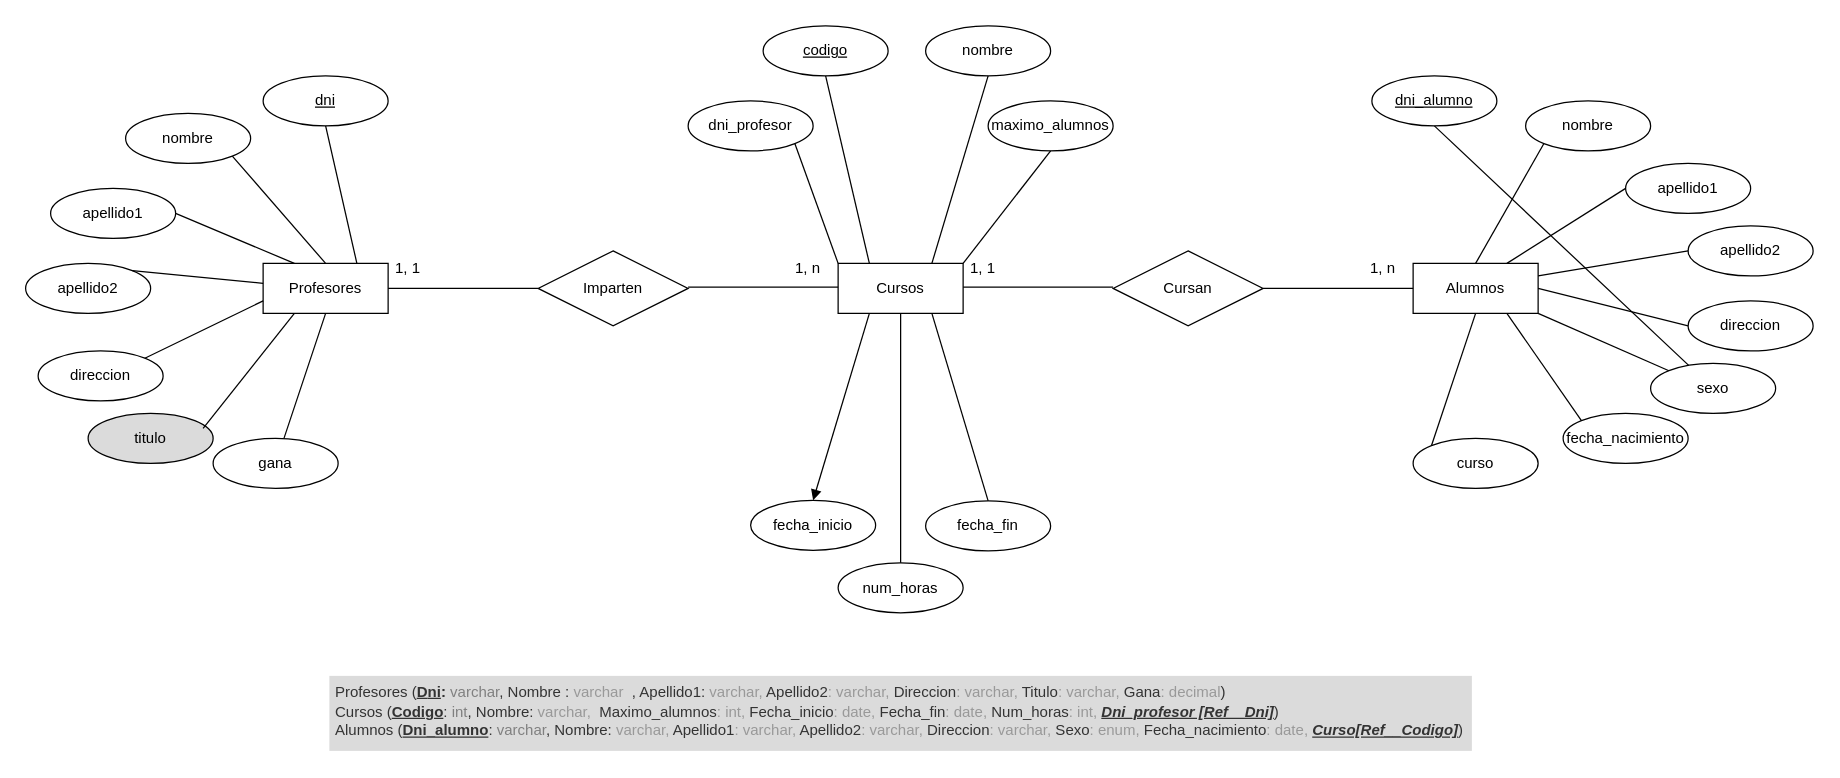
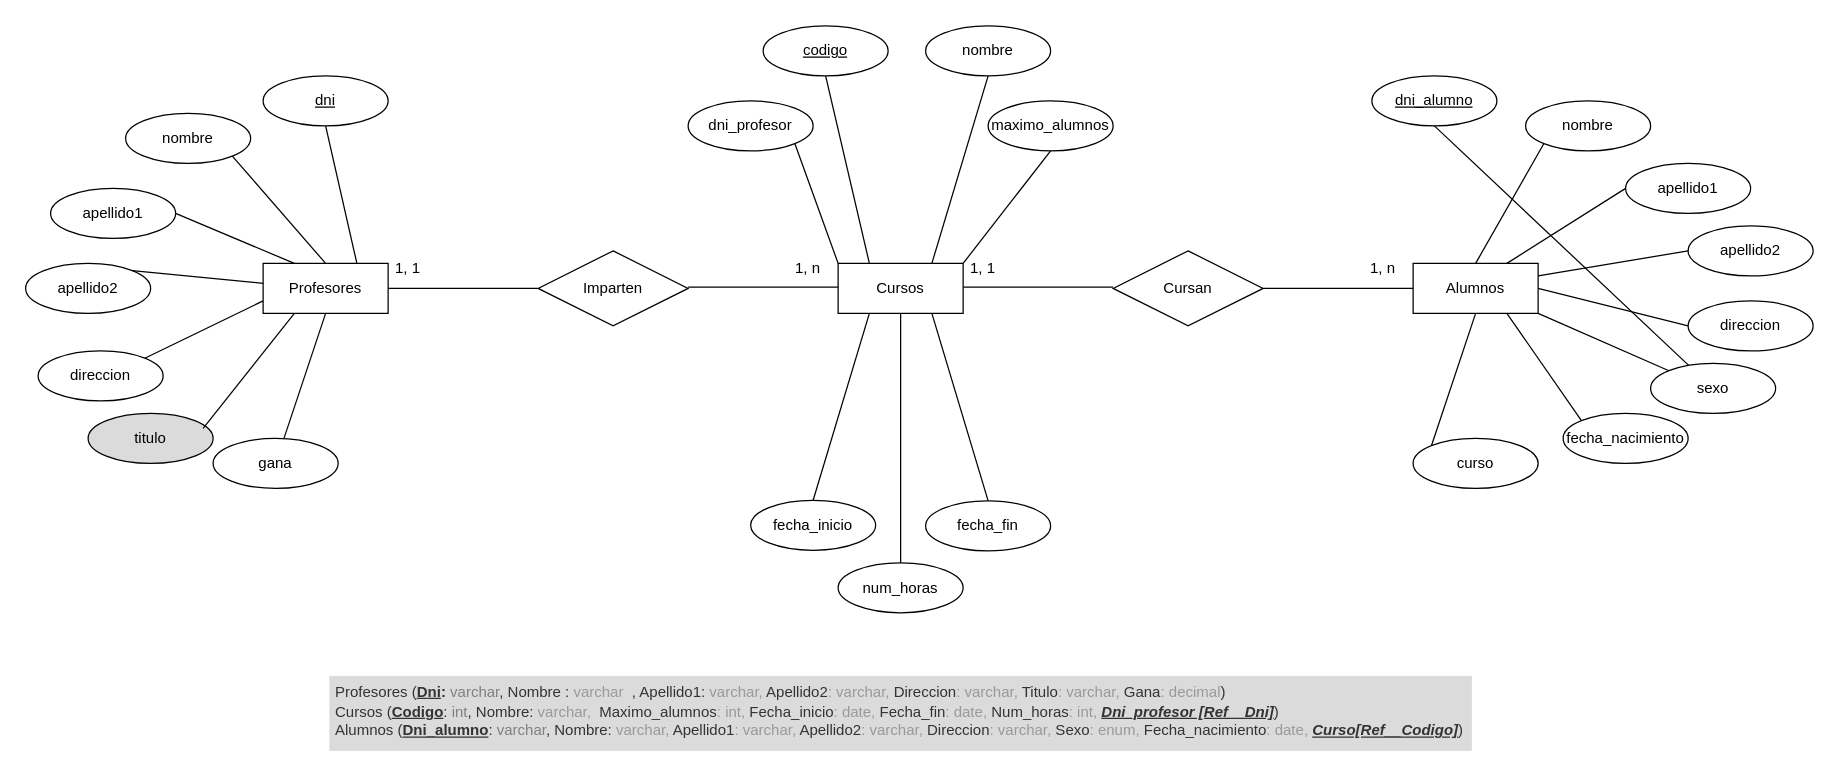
  <mxCell id="0" />
  <mxCell id="1" parent="0" />
  <mxCell id="2" value="Profesores" style="whiteSpace=wrap;html=1;align=center;" vertex="1" parent="1"><mxGeometry x="210" y="210" width="100" height="40" as="geometry" /></mxCell>
  <mxCell id="3" value="Cursos" style="whiteSpace=wrap;html=1;align=center;" vertex="1" parent="1"><mxGeometry x="670" y="210" width="100" height="40" as="geometry" /></mxCell>
  <mxCell id="4" value="Alumnos" style="whiteSpace=wrap;html=1;align=center;" vertex="1" parent="1"><mxGeometry x="1130" y="210" width="100" height="40" as="geometry" /></mxCell>
  <mxCell id="5" value="dni" style="ellipse;whiteSpace=wrap;html=1;align=center;fontStyle=4;" vertex="1" parent="1"><mxGeometry x="210" y="60" width="100" height="40" as="geometry" /></mxCell>
  <mxCell id="6" value="nombre" style="ellipse;whiteSpace=wrap;html=1;align=center;" vertex="1" parent="1"><mxGeometry x="100" y="90" width="100" height="40" as="geometry" /></mxCell>
  <mxCell id="7" value="apellido1" style="ellipse;whiteSpace=wrap;html=1;align=center;" vertex="1" parent="1"><mxGeometry x="40" y="150" width="100" height="40" as="geometry" /></mxCell>
  <mxCell id="8" value="apellido2" style="ellipse;whiteSpace=wrap;html=1;align=center;" vertex="1" parent="1"><mxGeometry x="20" y="210" width="100" height="40" as="geometry" /></mxCell>
  <mxCell id="9" value="direccion" style="ellipse;whiteSpace=wrap;html=1;align=center;" vertex="1" parent="1"><mxGeometry x="30" y="280" width="100" height="40" as="geometry" /></mxCell>
  <mxCell id="10" value="titulo" style="ellipse;whiteSpace=wrap;html=1;align=center;fillColor=#dbdbdb;" vertex="1" parent="1"><mxGeometry x="70" y="330" width="100" height="40" as="geometry" /></mxCell>
  <mxCell id="11" value="gana" style="ellipse;whiteSpace=wrap;html=1;align=center;" vertex="1" parent="1"><mxGeometry x="170" y="350" width="100" height="40" as="geometry" /></mxCell>
  <mxCell id="12" value="codigo" style="ellipse;whiteSpace=wrap;html=1;align=center;fontStyle=4;" vertex="1" parent="1"><mxGeometry x="610" y="20" width="100" height="40" as="geometry" /></mxCell>
  <mxCell id="13" value="nombre" style="ellipse;whiteSpace=wrap;html=1;align=center;" vertex="1" parent="1"><mxGeometry x="740" y="20" width="100" height="40" as="geometry" /></mxCell>
  <mxCell id="14" value="dni_profesor" style="ellipse;whiteSpace=wrap;html=1;align=center;" vertex="1" parent="1"><mxGeometry x="550" y="80" width="100" height="40" as="geometry" /></mxCell>
  <mxCell id="15" value="maximo_alumnos" style="ellipse;whiteSpace=wrap;html=1;align=center;" vertex="1" parent="1"><mxGeometry x="790" y="80" width="100" height="40" as="geometry" /></mxCell>
  <mxCell id="16" value="fecha_inicio" style="ellipse;whiteSpace=wrap;html=1;align=center;" vertex="1" parent="1"><mxGeometry x="600" y="399.5" width="100" height="40" as="geometry" /></mxCell>
  <mxCell id="17" value="fecha_fin" style="ellipse;whiteSpace=wrap;html=1;align=center;" vertex="1" parent="1"><mxGeometry x="740" y="400" width="100" height="40" as="geometry" /></mxCell>
  <mxCell id="18" value="num_horas" style="ellipse;whiteSpace=wrap;html=1;align=center;" vertex="1" parent="1"><mxGeometry x="670" y="449.5" width="100" height="40" as="geometry" /></mxCell>
  <mxCell id="19" value="dni_alumno" style="ellipse;whiteSpace=wrap;html=1;align=center;fontStyle=4;" vertex="1" parent="1"><mxGeometry x="1097" y="60" width="100" height="40" as="geometry" /></mxCell>
  <mxCell id="20" value="nombre" style="ellipse;whiteSpace=wrap;html=1;align=center;" vertex="1" parent="1"><mxGeometry x="1220" y="80" width="100" height="40" as="geometry" /></mxCell>
  <mxCell id="21" value="apellido1" style="ellipse;whiteSpace=wrap;html=1;align=center;" vertex="1" parent="1"><mxGeometry x="1300" y="130" width="100" height="40" as="geometry" /></mxCell>
  <mxCell id="22" value="apellido2" style="ellipse;whiteSpace=wrap;html=1;align=center;" vertex="1" parent="1"><mxGeometry x="1350" y="180" width="100" height="40" as="geometry" /></mxCell>
  <mxCell id="23" value="direccion" style="ellipse;whiteSpace=wrap;html=1;align=center;" vertex="1" parent="1"><mxGeometry x="1350" y="240" width="100" height="40" as="geometry" /></mxCell>
  <mxCell id="24" value="sexo" style="ellipse;whiteSpace=wrap;html=1;align=center;" vertex="1" parent="1"><mxGeometry x="1320" y="290" width="100" height="40" as="geometry" /></mxCell>
  <mxCell id="25" value="fecha_nacimiento" style="ellipse;whiteSpace=wrap;html=1;align=center;" vertex="1" parent="1"><mxGeometry x="1250" y="330" width="100" height="40" as="geometry" /></mxCell>
  <mxCell id="26" value="curso" style="ellipse;whiteSpace=wrap;html=1;align=center;" vertex="1" parent="1"><mxGeometry x="1130" y="350" width="100" height="40" as="geometry" /></mxCell>
  <mxCell id="27" value="Imparten" style="shape=rhombus;perimeter=rhombusPerimeter;whiteSpace=wrap;html=1;align=center;" vertex="1" parent="1"><mxGeometry x="430" y="200" width="120" height="60" as="geometry" /></mxCell>
  <mxCell id="28" value="Cursan" style="shape=rhombus;perimeter=rhombusPerimeter;whiteSpace=wrap;html=1;align=center;" vertex="1" parent="1"><mxGeometry x="890" y="200" width="120" height="60" as="geometry" /></mxCell>
  <mxCell id="29" value="" style="endArrow=none;html=1;rounded=0;exitX=1;exitY=0.5;exitDx=0;exitDy=0;entryX=0;entryY=0.5;entryDx=0;entryDy=0;" edge="1" parent="1" source="2" target="27"><mxGeometry relative="1" as="geometry"><mxPoint x="700" y="270" as="sourcePoint" /><mxPoint x="860" y="270" as="targetPoint" /></mxGeometry></mxCell>
  <mxCell id="30" value="" style="endArrow=none;html=1;rounded=0;exitX=1;exitY=0.5;exitDx=0;exitDy=0;entryX=0;entryY=0.5;entryDx=0;entryDy=0;" edge="1" parent="1"><mxGeometry relative="1" as="geometry"><mxPoint x="550" y="229" as="sourcePoint" /><mxPoint x="670" y="229" as="targetPoint" /></mxGeometry></mxCell>
  <mxCell id="31" value="" style="endArrow=none;html=1;rounded=0;exitX=1;exitY=0.5;exitDx=0;exitDy=0;entryX=0;entryY=0.5;entryDx=0;entryDy=0;" edge="1" parent="1"><mxGeometry relative="1" as="geometry"><mxPoint x="770" y="229" as="sourcePoint" /><mxPoint x="890" y="229" as="targetPoint" /></mxGeometry></mxCell>
  <mxCell id="32" value="" style="endArrow=none;html=1;rounded=0;exitX=1;exitY=0.5;exitDx=0;exitDy=0;entryX=0;entryY=0.5;entryDx=0;entryDy=0;" edge="1" parent="1"><mxGeometry relative="1" as="geometry"><mxPoint x="1010" y="230" as="sourcePoint" /><mxPoint x="1130" y="230" as="targetPoint" /></mxGeometry></mxCell>
  <mxCell id="33" value="1, 1" style="text;strokeColor=none;fillColor=none;spacingLeft=4;spacingRight=4;overflow=hidden;rotatable=0;points=[[0,0.5],[1,0.5]];portConstraint=eastwest;fontSize=12;whiteSpace=wrap;html=1;" vertex="1" parent="1"><mxGeometry x="310" y="200" width="40" height="30" as="geometry" /></mxCell>
  <mxCell id="34" value="1, n" style="text;strokeColor=none;fillColor=none;spacingLeft=4;spacingRight=4;overflow=hidden;rotatable=0;points=[[0,0.5],[1,0.5]];portConstraint=eastwest;fontSize=12;whiteSpace=wrap;html=1;" vertex="1" parent="1"><mxGeometry x="630" y="200" width="40" height="30" as="geometry" /></mxCell>
  <mxCell id="35" value="1, 1" style="text;strokeColor=none;fillColor=none;spacingLeft=4;spacingRight=4;overflow=hidden;rotatable=0;points=[[0,0.5],[1,0.5]];portConstraint=eastwest;fontSize=12;whiteSpace=wrap;html=1;" vertex="1" parent="1"><mxGeometry x="770" y="200" width="40" height="30" as="geometry" /></mxCell>
  <mxCell id="36" value="1, n" style="text;strokeColor=none;fillColor=none;spacingLeft=4;spacingRight=4;overflow=hidden;rotatable=0;points=[[0,0.5],[1,0.5]];portConstraint=eastwest;fontSize=12;whiteSpace=wrap;html=1;" vertex="1" parent="1"><mxGeometry x="1090" y="200" width="40" height="30" as="geometry" /></mxCell>
  <mxCell id="37" value="" style="endArrow=none;html=1;rounded=0;exitX=0.5;exitY=1;exitDx=0;exitDy=0;entryX=0.75;entryY=0;entryDx=0;entryDy=0;" edge="1" parent="1" source="5" target="2"><mxGeometry relative="1" as="geometry"><mxPoint x="700" y="270" as="sourcePoint" /><mxPoint x="860" y="270" as="targetPoint" /></mxGeometry></mxCell>
  <mxCell id="38" value="" style="endArrow=none;html=1;rounded=0;exitX=1;exitY=1;exitDx=0;exitDy=0;entryX=0.5;entryY=0;entryDx=0;entryDy=0;" edge="1" parent="1" source="6" target="2"><mxGeometry relative="1" as="geometry"><mxPoint x="270" y="110" as="sourcePoint" /><mxPoint x="295" y="220" as="targetPoint" /></mxGeometry></mxCell>
  <mxCell id="39" value="" style="endArrow=none;html=1;rounded=0;exitX=1;exitY=0.5;exitDx=0;exitDy=0;entryX=0.25;entryY=0;entryDx=0;entryDy=0;" edge="1" parent="1" source="7" target="2"><mxGeometry relative="1" as="geometry"><mxPoint x="195" y="134" as="sourcePoint" /><mxPoint x="270" y="220" as="targetPoint" /></mxGeometry></mxCell>
  <mxCell id="40" value="" style="endArrow=none;html=1;rounded=0;exitX=1;exitY=0;exitDx=0;exitDy=0;" edge="1" parent="1" source="8"><mxGeometry relative="1" as="geometry"><mxPoint x="180" y="180" as="sourcePoint" /><mxPoint x="210" y="226" as="targetPoint" /></mxGeometry></mxCell>
  <mxCell id="41" value="" style="endArrow=none;html=1;rounded=0;exitX=1;exitY=0;exitDx=0;exitDy=0;" edge="1" parent="1" source="9"><mxGeometry relative="1" as="geometry"><mxPoint x="155" y="236" as="sourcePoint" /><mxPoint x="210" y="240" as="targetPoint" /></mxGeometry></mxCell>
  <mxCell id="42" value="" style="endArrow=none;html=1;rounded=0;exitX=0.92;exitY=0.3;exitDx=0;exitDy=0;exitPerimeter=0;entryX=0.25;entryY=1;entryDx=0;entryDy=0;" edge="1" parent="1" source="10" target="2"><mxGeometry relative="1" as="geometry"><mxPoint x="165" y="296" as="sourcePoint" /><mxPoint x="220" y="250" as="targetPoint" /></mxGeometry></mxCell>
  <mxCell id="43" value="" style="endArrow=none;html=1;rounded=0;entryX=0.5;entryY=1;entryDx=0;entryDy=0;" edge="1" parent="1" source="11" target="2"><mxGeometry relative="1" as="geometry"><mxPoint x="162" y="352" as="sourcePoint" /><mxPoint x="245" y="260" as="targetPoint" /></mxGeometry></mxCell>
  <mxCell id="44" value="" style="endArrow=none;html=1;rounded=0;exitX=1;exitY=1;exitDx=0;exitDy=0;entryX=0;entryY=0;entryDx=0;entryDy=0;" edge="1" parent="1" source="14" target="3"><mxGeometry relative="1" as="geometry"><mxPoint x="700" y="270" as="sourcePoint" /><mxPoint x="860" y="270" as="targetPoint" /></mxGeometry></mxCell>
  <mxCell id="45" value="" style="endArrow=none;html=1;rounded=0;exitX=0.5;exitY=1;exitDx=0;exitDy=0;entryX=0.25;entryY=0;entryDx=0;entryDy=0;" edge="1" parent="1" source="12" target="3"><mxGeometry relative="1" as="geometry"><mxPoint x="645" y="124" as="sourcePoint" /><mxPoint x="705" y="220" as="targetPoint" /></mxGeometry></mxCell>
  <mxCell id="46" value="" style="endArrow=none;html=1;rounded=0;exitX=0.5;exitY=1;exitDx=0;exitDy=0;entryX=0.75;entryY=0;entryDx=0;entryDy=0;" edge="1" parent="1" source="13" target="3"><mxGeometry relative="1" as="geometry"><mxPoint x="710" y="64" as="sourcePoint" /><mxPoint x="730" y="220" as="targetPoint" /></mxGeometry></mxCell>
  <mxCell id="47" value="" style="endArrow=none;html=1;rounded=0;exitX=0.5;exitY=1;exitDx=0;exitDy=0;entryX=1;entryY=0;entryDx=0;entryDy=0;" edge="1" parent="1" source="15" target="3"><mxGeometry relative="1" as="geometry"><mxPoint x="785" y="70" as="sourcePoint" /><mxPoint x="755" y="220" as="targetPoint" /></mxGeometry></mxCell>
- <mxCell id="48" value="" style="endArrow=block;html=1;rounded=0;exitX=0.25;exitY=1;exitDx=0;exitDy=0;entryX=0.5;entryY=0;entryDx=0;entryDy=0;" edge="1" parent="1" source="3" target="16"><mxGeometry relative="1" as="geometry"><mxPoint x="830" y="130" as="sourcePoint" /><mxPoint x="780" y="220" as="targetPoint" /></mxGeometry></mxCell>
+ <mxCell id="48" value="" style="endArrow=none;html=1;rounded=0;exitX=0.25;exitY=1;exitDx=0;exitDy=0;entryX=0.5;entryY=0;entryDx=0;entryDy=0;" edge="1" parent="1" source="3" target="16"><mxGeometry relative="1" as="geometry"><mxPoint x="830" y="130" as="sourcePoint" /><mxPoint x="780" y="220" as="targetPoint" /></mxGeometry></mxCell>
  <mxCell id="49" value="" style="endArrow=none;html=1;rounded=0;exitX=0.5;exitY=1;exitDx=0;exitDy=0;" edge="1" parent="1" source="3" target="18"><mxGeometry relative="1" as="geometry"><mxPoint x="705" y="260" as="sourcePoint" /><mxPoint x="660" y="410" as="targetPoint" /></mxGeometry></mxCell>
  <mxCell id="50" value="" style="endArrow=none;html=1;rounded=0;exitX=0.75;exitY=1;exitDx=0;exitDy=0;entryX=0.5;entryY=0;entryDx=0;entryDy=0;" edge="1" parent="1" source="3" target="17"><mxGeometry relative="1" as="geometry"><mxPoint x="730" y="260" as="sourcePoint" /><mxPoint x="730" y="460" as="targetPoint" /></mxGeometry></mxCell>
  <mxCell id="51" value="" style="endArrow=none;html=1;rounded=0;exitX=0.5;exitY=1;exitDx=0;exitDy=0;" edge="1" parent="1" source="19" target="24"><mxGeometry relative="1" as="geometry"><mxPoint x="270" y="110" as="sourcePoint" /><mxPoint x="295" y="220" as="targetPoint" /></mxGeometry></mxCell>
  <mxCell id="52" value="" style="endArrow=none;html=1;rounded=0;exitX=0;exitY=1;exitDx=0;exitDy=0;entryX=0.5;entryY=0;entryDx=0;entryDy=0;" edge="1" parent="1" source="20" target="4"><mxGeometry relative="1" as="geometry"><mxPoint x="1170" y="110" as="sourcePoint" /><mxPoint x="1165" y="220" as="targetPoint" /></mxGeometry></mxCell>
  <mxCell id="53" value="" style="endArrow=none;html=1;rounded=0;exitX=0;exitY=0.5;exitDx=0;exitDy=0;entryX=0.75;entryY=0;entryDx=0;entryDy=0;" edge="1" parent="1" source="21" target="4"><mxGeometry relative="1" as="geometry"><mxPoint x="1245" y="124" as="sourcePoint" /><mxPoint x="1190" y="220" as="targetPoint" /></mxGeometry></mxCell>
  <mxCell id="54" value="" style="endArrow=none;html=1;rounded=0;exitX=0;exitY=0.5;exitDx=0;exitDy=0;entryX=1;entryY=0.25;entryDx=0;entryDy=0;" edge="1" parent="1" source="22" target="4"><mxGeometry relative="1" as="geometry"><mxPoint x="1270" y="160" as="sourcePoint" /><mxPoint x="1215" y="220" as="targetPoint" /></mxGeometry></mxCell>
  <mxCell id="55" value="" style="endArrow=none;html=1;rounded=0;exitX=0;exitY=0.5;exitDx=0;exitDy=0;entryX=1;entryY=0.5;entryDx=0;entryDy=0;" edge="1" parent="1" source="23" target="4"><mxGeometry relative="1" as="geometry"><mxPoint x="1270" y="220" as="sourcePoint" /><mxPoint x="1240" y="230" as="targetPoint" /></mxGeometry></mxCell>
  <mxCell id="56" value="" style="endArrow=none;html=1;rounded=0;exitX=0;exitY=0;exitDx=0;exitDy=0;entryX=1;entryY=1;entryDx=0;entryDy=0;" edge="1" parent="1" source="24" target="4"><mxGeometry relative="1" as="geometry"><mxPoint x="1270" y="270" as="sourcePoint" /><mxPoint x="1240" y="240" as="targetPoint" /></mxGeometry></mxCell>
  <mxCell id="57" value="" style="endArrow=none;html=1;rounded=0;exitX=0;exitY=0;exitDx=0;exitDy=0;entryX=0.75;entryY=1;entryDx=0;entryDy=0;" edge="1" parent="1" source="25" target="4"><mxGeometry relative="1" as="geometry"><mxPoint x="1285" y="316" as="sourcePoint" /><mxPoint x="1240" y="260" as="targetPoint" /></mxGeometry></mxCell>
  <mxCell id="58" value="" style="endArrow=none;html=1;rounded=0;exitX=0;exitY=0;exitDx=0;exitDy=0;entryX=0.5;entryY=1;entryDx=0;entryDy=0;" edge="1" parent="1" source="26" target="4"><mxGeometry relative="1" as="geometry"><mxPoint x="1295" y="376" as="sourcePoint" /><mxPoint x="1215" y="260" as="targetPoint" /></mxGeometry></mxCell>
  <mxCell id="59" value="&lt;h1 style=&quot;line-height: 150%;&quot;&gt;&lt;div style=&quot;border-color: var(--border-color); font-size: 12px; line-height: 130%;&quot;&gt;&lt;font style=&quot;border-color: var(--border-color);&quot;&gt;&lt;span style=&quot;border-color: var(--border-color);&quot;&gt;&lt;span style=&quot;border-color: var(--border-color);&quot;&gt;&lt;span style=&quot;font-weight: 400;&quot;&gt;Profesores (&lt;/span&gt;&lt;u style=&quot;&quot;&gt;D&lt;/u&gt;&lt;u style=&quot;&quot;&gt;ni&lt;/u&gt;&lt;/span&gt;&lt;span style=&quot;border-color: var(--border-color);&quot;&gt;:&lt;/span&gt;&lt;font style=&quot;font-weight: 400; border-color: var(--border-color);&quot; color=&quot;#808080&quot;&gt;&amp;nbsp;varchar&lt;/font&gt;&lt;span style=&quot;font-weight: 400;&quot;&gt;, Nombre : &lt;font color=&quot;#999999&quot;&gt;varchar&lt;/font&gt;&lt;/span&gt;&lt;span style=&quot;font-weight: 400;&quot;&gt;&lt;font color=&quot;#999999&quot;&gt;&amp;nbsp; &lt;/font&gt;, Apellido1: &lt;font color=&quot;#999999&quot;&gt;varchar, &lt;/font&gt;Apellido2&lt;font color=&quot;#999999&quot;&gt;: varchar, &lt;/font&gt;Direccion&lt;font color=&quot;#999999&quot;&gt;: varchar, &lt;/font&gt;Titulo&lt;font color=&quot;#999999&quot;&gt;: varchar, &lt;/font&gt;Gana&lt;font color=&quot;#999999&quot;&gt;: decimal&lt;/font&gt;&lt;/span&gt;&lt;span style=&quot;font-weight: 400;&quot;&gt;)&lt;/span&gt;&lt;br&gt;&lt;/span&gt;&lt;/font&gt;&lt;/div&gt;&lt;div style=&quot;border-color: var(--border-color); font-size: 12px; line-height: 130%;&quot;&gt;&lt;font style=&quot;border-color: var(--border-color);&quot;&gt;&lt;span style=&quot;border-color: var(--border-color);&quot;&gt;&lt;span style=&quot;border-color: var(--border-color);&quot;&gt;&lt;span style=&quot;font-weight: 400;&quot;&gt;Cursos (&lt;/span&gt;&lt;u&gt;Codigo&lt;/u&gt;&lt;/span&gt;&lt;span style=&quot;font-weight: 400; border-color: var(--border-color);&quot;&gt;: &lt;font color=&quot;#808080&quot;&gt;int&lt;/font&gt;&lt;/span&gt;&lt;span style=&quot;border-color: var(--border-color);&quot;&gt;&lt;span style=&quot;font-weight: 400;&quot;&gt;, Nombre: &lt;/span&gt;&lt;font style=&quot;font-weight: 400;&quot; color=&quot;#999999&quot;&gt;varchar,&amp;nbsp; &lt;/font&gt;&lt;font style=&quot;font-weight: 400;&quot;&gt;Maximo_alumnos&lt;/font&gt;&lt;font style=&quot;font-weight: 400;&quot; color=&quot;#999999&quot;&gt;: int, &lt;/font&gt;&lt;font style=&quot;font-weight: 400;&quot;&gt;F&lt;/font&gt;&lt;font style=&quot;font-weight: 400;&quot;&gt;echa_inicio&lt;/font&gt;&lt;font style=&quot;font-weight: 400;&quot; color=&quot;#999999&quot;&gt;: date, &lt;/font&gt;&lt;font style=&quot;font-weight: 400;&quot;&gt;F&lt;/font&gt;&lt;font style=&quot;font-weight: 400;&quot;&gt;echa_fin&lt;/font&gt;&lt;font style=&quot;font-weight: 400;&quot; color=&quot;#999999&quot;&gt;: date, &lt;/font&gt;&lt;font style=&quot;font-weight: 400;&quot;&gt;N&lt;/font&gt;&lt;font style=&quot;font-weight: 400;&quot;&gt;um_horas&lt;/font&gt;&lt;font style=&quot;font-weight: 400;&quot; color=&quot;#999999&quot;&gt;: int, &lt;/font&gt;&lt;font style=&quot;&quot;&gt;&lt;i&gt;&lt;u&gt;Dni_profesor [Ref__Dni]&lt;/u&gt;&lt;/i&gt;&lt;/font&gt;&lt;/span&gt;&lt;span style=&quot;border-color: var(--border-color);&quot;&gt;&lt;span style=&quot;font-weight: 400;&quot;&gt;)&amp;nbsp;&lt;/span&gt;&lt;/span&gt;&lt;/span&gt;&lt;/font&gt;&lt;/div&gt;&lt;div style=&quot;border-color: var(--border-color); font-size: 12px; line-height: 130%;&quot;&gt;&lt;font style=&quot;border-color: var(--border-color);&quot;&gt;&lt;span style=&quot;border-color: var(--border-color);&quot;&gt;&lt;span style=&quot;font-weight: 400;&quot;&gt;Alumnos (&lt;/span&gt;&lt;u&gt;Dni_alumno&lt;/u&gt;&lt;/span&gt;&lt;span style=&quot;font-weight: 400;&quot;&gt;: &lt;font color=&quot;#808080&quot;&gt;varchar&lt;/font&gt;&lt;/span&gt;&lt;b style=&quot;font-weight: 400; border-color: var(--border-color);&quot;&gt;,&lt;/b&gt;&lt;span style=&quot;font-weight: 400;&quot;&gt;&amp;nbsp;Nombre: &lt;/span&gt;&lt;font style=&quot;font-weight: 400;&quot; color=&quot;#999999&quot;&gt;varchar, &lt;/font&gt;&lt;span style=&quot;font-weight: 400;&quot;&gt;Apellido1&lt;/span&gt;&lt;font style=&quot;font-weight: 400;&quot; color=&quot;#999999&quot;&gt;: varchar, &lt;/font&gt;&lt;span style=&quot;font-weight: 400;&quot;&gt;Apellido2&lt;/span&gt;&lt;font style=&quot;font-weight: 400;&quot; color=&quot;#999999&quot;&gt;: varchar, &lt;/font&gt;&lt;span style=&quot;font-weight: 400;&quot;&gt;Direccion&lt;/span&gt;&lt;font style=&quot;font-weight: 400;&quot; color=&quot;#999999&quot;&gt;: varchar, &lt;/font&gt;&lt;span style=&quot;font-weight: 400;&quot;&gt;Sexo&lt;/span&gt;&lt;font style=&quot;font-weight: 400;&quot; color=&quot;#999999&quot;&gt;: enum, &lt;/font&gt;&lt;span style=&quot;font-weight: 400;&quot;&gt;Fecha_nacimiento&lt;/span&gt;&lt;span style=&quot;color: rgb(153, 153, 153); font-weight: 400;&quot;&gt;: date, &lt;/span&gt;&lt;u style=&quot;&quot;&gt;&lt;i style=&quot;&quot;&gt;Curso[Ref__Codigo]&lt;/i&gt;&lt;/u&gt;&lt;span style=&quot;font-weight: 400;&quot;&gt;)&amp;nbsp;&lt;/span&gt;&lt;/font&gt;&lt;/div&gt;&lt;div style=&quot;border-color: var(--border-color); font-size: 12px; line-height: 130%;&quot;&gt;&lt;br&gt;&lt;/div&gt;&lt;/h1&gt;" style="text;html=1;strokeColor=none;fillColor=#dbdbdb;spacing=5;spacingTop=-20;whiteSpace=wrap;overflow=hidden;rounded=0;fontColor=#333333;" vertex="1" parent="1"><mxGeometry x="263" y="540" width="914" height="60" as="geometry" /></mxCell>
